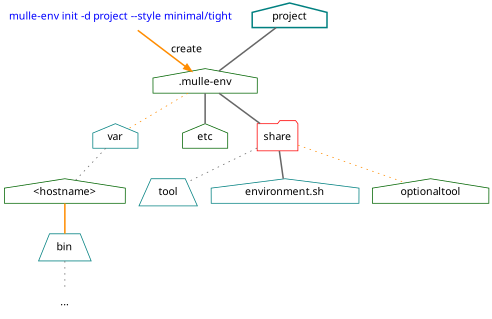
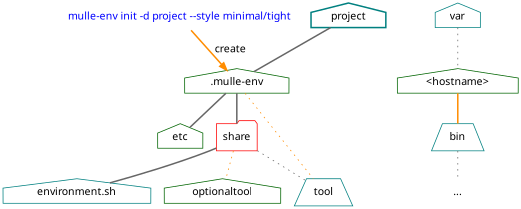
  digraph {
    fontname="Noto Sans"
    rankdir=TD
    node [color=teal fontname="Noto Sans" shape=house]
    edge [color=gray40 fontname="Noto Sans" style=bold arrowhead=none]
    n1 [fontcolor=blue label="mulle-env init -d project --style minimal/tight" shape=none]
    ".mulle-env" [color=darkgreen]
    project [penwidth=2]
    var
    etc [color=darkgreen]
    share [color=red shape=folder]
    "<hostname>" [color=darkgreen]
    tool [shape=trapezium]
    "environment.sh"
    optionaltool [color=darkgreen]
    bin [shape=trapezium]
    "..." [color=darkgreen shape=none]
    n1 -> ".mulle-env" [color=darkorange label=" create" arrowhead=""]
-   ".mulle-env" -> var [color=darkorange style=dotted]
+   ".mulle-env" -> tool [color=darkorange style=dotted]
    ".mulle-env" -> etc
    ".mulle-env" -> share
    project -> ".mulle-env"
    var -> "<hostname>" [style=dotted]
    share -> tool [style=dotted]
    share -> "environment.sh"
    share -> optionaltool [color=darkorange style=dotted]
    "<hostname>" -> bin [color=darkorange]
    bin -> "..." [style=dotted]
  }
